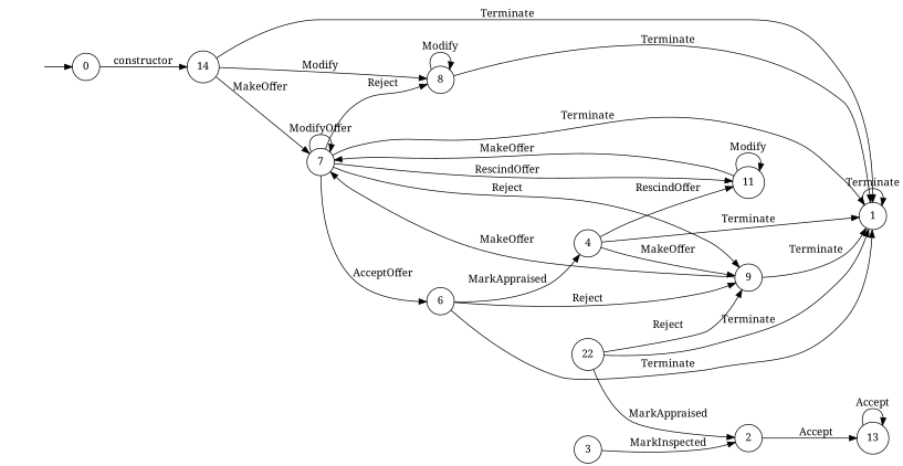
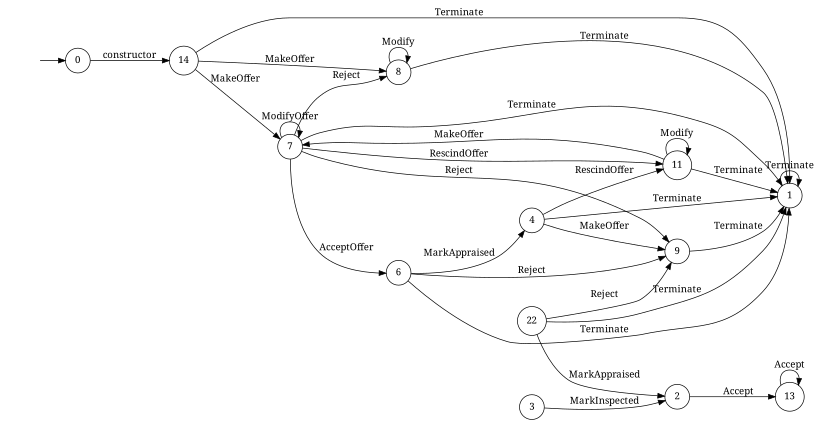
  digraph {
    fontname="Noto Serif"
    rankdir=LR
    node [fontname="Noto Serif" shape=circle]
    edge [fontname="Noto Serif"]
    "" [shape=plaintext]
    n2 [label=0]
    n3 [label=14]
    n4 [label=8]
    n5 [label=1]
    n6 [label=7]
    n7 [label=6]
    n8 [label=11]
    n9 [label=9]
    n10 [label=22]
    n11 [label=2]
    n12 [label=3]
    n13 [label=13]
    n14 [label=4]
    "" -> n2
    n2 -> n3 [label=constructor]
-   n3 -> n4 [label=Modify]
+   n3 -> n4 [label=MakeOffer]
    n3 -> n5 [label=Terminate]
    n3 -> n6 [label=MakeOffer]
    n4 -> n4 [label=Modify]
    n4 -> n5 [label=Terminate]
    n5 -> n5 [label=Terminate]
    n6 -> n4 [label=Reject]
    n6 -> n5 [label=Terminate]
    n6 -> n6 [label=ModifyOffer]
    n6 -> n7 [label=AcceptOffer]
    n6 -> n8 [label=RescindOffer]
    n6 -> n9 [label=Reject]
    n7 -> n5 [label=Terminate]
    n7 -> n9 [label=Reject]
    n7 -> n14 [label=MarkAppraised]
+   n8 -> n5 [label=Terminate]
    n8 -> n6 [label=MakeOffer]
    n8 -> n8 [label=Modify]
    n9 -> n5 [label=Terminate]
-   n9 -> n6 [label=MakeOffer]
    n10 -> n5 [label=Terminate]
    n10 -> n9 [label=Reject]
    n10 -> n11 [label=MarkAppraised]
    n11 -> n13 [label=Accept]
    n12 -> n11 [label=MarkInspected]
    n13 -> n13 [label=Accept]
    n14 -> n5 [label=Terminate]
    n14 -> n8 [label=RescindOffer]
    n14 -> n9 [label=MakeOffer]
  }
